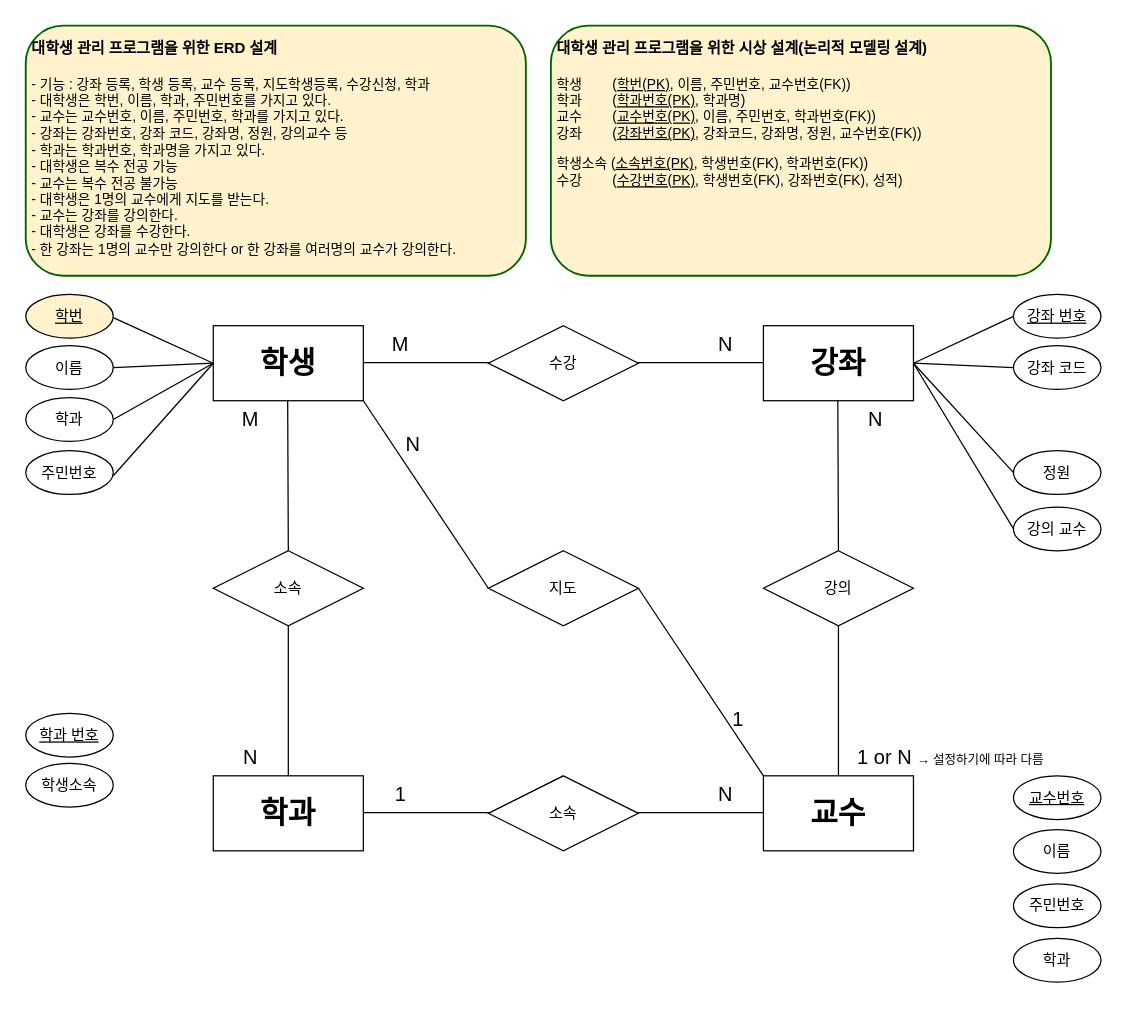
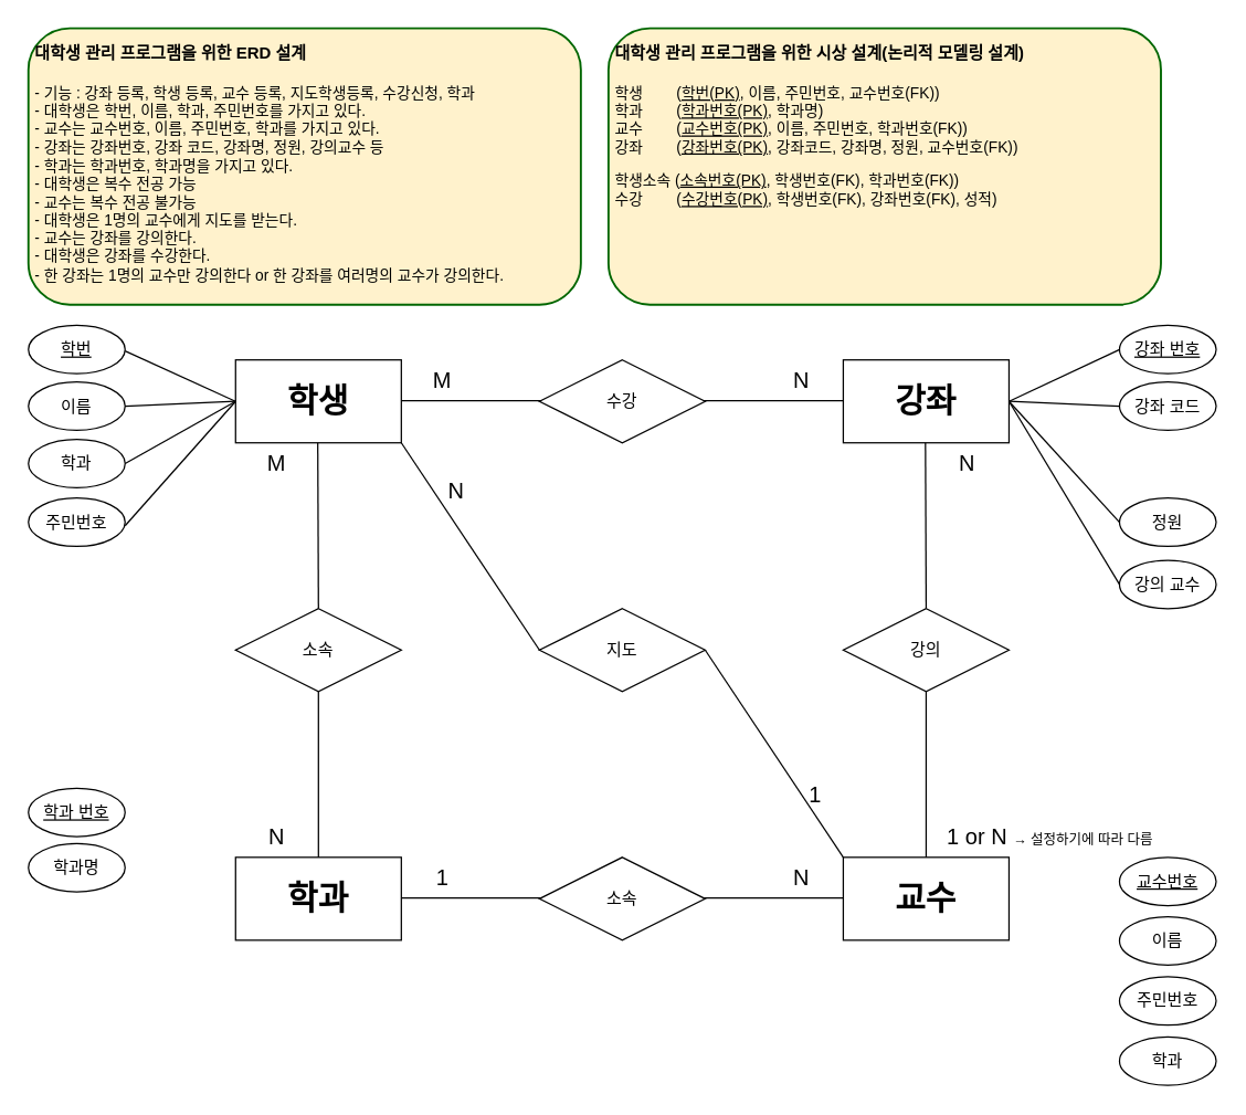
  <mxCell id="0" />
  <mxCell id="1" parent="0" />
  <mxCell id="2" value="" style="rounded=0;whiteSpace=wrap;html=1;" parent="1" vertex="1"><mxGeometry x="170" y="260" width="120" height="60" as="geometry" /></mxCell>
  <mxCell id="3" value="" style="rounded=0;whiteSpace=wrap;html=1;" parent="1" vertex="1"><mxGeometry x="610" y="260" width="120" height="60" as="geometry" /></mxCell>
  <mxCell id="4" value="" style="rounded=0;whiteSpace=wrap;html=1;" parent="1" vertex="1"><mxGeometry x="170" y="620" width="120" height="60" as="geometry" /></mxCell>
  <mxCell id="5" value="" style="rounded=0;whiteSpace=wrap;html=1;" parent="1" vertex="1"><mxGeometry x="610" y="620" width="120" height="60" as="geometry" /></mxCell>
  <mxCell id="6" value="" style="endArrow=none;html=1;rounded=0;exitX=0.5;exitY=0;exitDx=0;exitDy=0;entryX=0.5;entryY=1;entryDx=0;entryDy=0;" parent="1" source="4" target="41" edge="1"><mxGeometry width="50" height="50" relative="1" as="geometry"><mxPoint x="229.5" y="600" as="sourcePoint" /><mxPoint x="229.5" y="510" as="targetPoint" /></mxGeometry></mxCell>
  <mxCell id="7" value="" style="endArrow=none;html=1;rounded=0;exitX=0.5;exitY=0;exitDx=0;exitDy=0;" parent="1" source="41" edge="1"><mxGeometry width="50" height="50" relative="1" as="geometry"><mxPoint x="230" y="430" as="sourcePoint" /><mxPoint x="229.5" y="320" as="targetPoint" /></mxGeometry></mxCell>
  <mxCell id="8" value="" style="endArrow=none;html=1;rounded=0;exitX=0.5;exitY=0;exitDx=0;exitDy=0;" parent="1" source="42" edge="1"><mxGeometry width="50" height="50" relative="1" as="geometry"><mxPoint x="670" y="430" as="sourcePoint" /><mxPoint x="669.5" y="320" as="targetPoint" /></mxGeometry></mxCell>
  <mxCell id="9" value="" style="endArrow=none;html=1;rounded=0;exitX=0.5;exitY=0;exitDx=0;exitDy=0;entryX=0.5;entryY=1;entryDx=0;entryDy=0;" parent="1" target="42" edge="1"><mxGeometry width="50" height="50" relative="1" as="geometry"><mxPoint x="670" y="620" as="sourcePoint" /><mxPoint x="669.5" y="510" as="targetPoint" /></mxGeometry></mxCell>
  <mxCell id="10" value="" style="endArrow=none;html=1;rounded=0;exitX=0.5;exitY=0;exitDx=0;exitDy=0;" parent="1" edge="1"><mxGeometry width="50" height="50" relative="1" as="geometry"><mxPoint x="290" y="649.5" as="sourcePoint" /><mxPoint x="410" y="649.5" as="targetPoint" /></mxGeometry></mxCell>
  <mxCell id="11" value="" style="endArrow=none;html=1;rounded=0;exitX=0.5;exitY=0;exitDx=0;exitDy=0;" parent="1" edge="1"><mxGeometry width="50" height="50" relative="1" as="geometry"><mxPoint x="490" y="649.5" as="sourcePoint" /><mxPoint x="610" y="649.5" as="targetPoint" /></mxGeometry></mxCell>
  <mxCell id="12" value="" style="endArrow=none;html=1;rounded=0;exitX=0.5;exitY=0;exitDx=0;exitDy=0;" parent="1" edge="1"><mxGeometry width="50" height="50" relative="1" as="geometry"><mxPoint x="290" y="289.5" as="sourcePoint" /><mxPoint x="410" y="289.5" as="targetPoint" /></mxGeometry></mxCell>
  <mxCell id="13" value="" style="endArrow=none;html=1;rounded=0;exitX=0.5;exitY=0;exitDx=0;exitDy=0;" parent="1" edge="1"><mxGeometry width="50" height="50" relative="1" as="geometry"><mxPoint x="490" y="289.5" as="sourcePoint" /><mxPoint x="610" y="289.5" as="targetPoint" /></mxGeometry></mxCell>
  <mxCell id="14" value="" style="endArrow=none;html=1;rounded=0;exitX=0;exitY=0.5;exitDx=0;exitDy=0;entryX=1;entryY=1;entryDx=0;entryDy=0;" parent="1" source="43" target="2" edge="1"><mxGeometry width="50" height="50" relative="1" as="geometry"><mxPoint x="430" y="450" as="sourcePoint" /><mxPoint x="239.5" y="330" as="targetPoint" /></mxGeometry></mxCell>
  <mxCell id="15" value="" style="endArrow=none;html=1;rounded=0;exitX=0;exitY=0;exitDx=0;exitDy=0;entryX=1;entryY=0.5;entryDx=0;entryDy=0;" parent="1" target="43" edge="1"><mxGeometry width="50" height="50" relative="1" as="geometry"><mxPoint x="610" y="620" as="sourcePoint" /><mxPoint x="470" y="490" as="targetPoint" /></mxGeometry></mxCell>
  <mxCell id="16" value="&lt;font style=&quot;font-size: 24px;&quot;&gt;&lt;b&gt;학생&lt;/b&gt;&lt;/font&gt;" style="text;html=1;strokeColor=none;fillColor=none;align=center;verticalAlign=middle;whiteSpace=wrap;rounded=0;" parent="1" vertex="1"><mxGeometry x="170" y="260" width="120" height="60" as="geometry" /></mxCell>
  <mxCell id="17" value="&lt;font style=&quot;font-size: 24px;&quot;&gt;&lt;b&gt;강좌&lt;/b&gt;&lt;/font&gt;" style="text;html=1;strokeColor=none;fillColor=none;align=center;verticalAlign=middle;whiteSpace=wrap;rounded=0;" parent="1" vertex="1"><mxGeometry x="610" y="260" width="120" height="60" as="geometry" /></mxCell>
  <mxCell id="18" value="&lt;font style=&quot;font-size: 24px;&quot;&gt;&lt;b&gt;교수&lt;/b&gt;&lt;/font&gt;" style="text;html=1;strokeColor=none;fillColor=none;align=center;verticalAlign=middle;whiteSpace=wrap;rounded=0;" parent="1" vertex="1"><mxGeometry x="610" y="620" width="120" height="60" as="geometry" /></mxCell>
  <mxCell id="19" value="&lt;span style=&quot;font-size: 24px;&quot;&gt;&lt;b&gt;학과&lt;/b&gt;&lt;/span&gt;" style="text;html=1;strokeColor=none;fillColor=none;align=center;verticalAlign=middle;whiteSpace=wrap;rounded=0;" parent="1" vertex="1"><mxGeometry x="170" y="620" width="120" height="60" as="geometry" /></mxCell>
  <mxCell id="20" value="M" style="text;html=1;strokeColor=none;fillColor=none;align=center;verticalAlign=middle;whiteSpace=wrap;rounded=0;fontSize=16;" parent="1" vertex="1"><mxGeometry x="170" y="320" width="60" height="30" as="geometry" /></mxCell>
  <mxCell id="21" value="M" style="text;html=1;strokeColor=none;fillColor=none;align=center;verticalAlign=middle;whiteSpace=wrap;rounded=0;fontSize=16;" parent="1" vertex="1"><mxGeometry x="290" y="260" width="60" height="30" as="geometry" /></mxCell>
  <mxCell id="22" value="N" style="text;html=1;strokeColor=none;fillColor=none;align=center;verticalAlign=middle;whiteSpace=wrap;rounded=0;fontSize=16;" parent="1" vertex="1"><mxGeometry x="550" y="260" width="60" height="30" as="geometry" /></mxCell>
  <mxCell id="23" value="N" style="text;html=1;strokeColor=none;fillColor=none;align=center;verticalAlign=middle;whiteSpace=wrap;rounded=0;fontSize=16;" parent="1" vertex="1"><mxGeometry x="670" y="320" width="60" height="30" as="geometry" /></mxCell>
  <mxCell id="24" value="1 or N &lt;font style=&quot;font-size: 10px;&quot;&gt;→ 설정하기에 따라 다름&lt;/font&gt;" style="text;html=1;strokeColor=none;fillColor=none;align=center;verticalAlign=middle;whiteSpace=wrap;rounded=0;fontSize=16;" parent="1" vertex="1"><mxGeometry x="670" y="590" width="180" height="30" as="geometry" /></mxCell>
  <mxCell id="25" value="N" style="text;html=1;strokeColor=none;fillColor=none;align=center;verticalAlign=middle;whiteSpace=wrap;rounded=0;fontSize=16;" parent="1" vertex="1"><mxGeometry x="550" y="620" width="60" height="30" as="geometry" /></mxCell>
  <mxCell id="26" value="1" style="text;html=1;strokeColor=none;fillColor=none;align=center;verticalAlign=middle;whiteSpace=wrap;rounded=0;fontSize=16;" parent="1" vertex="1"><mxGeometry x="290" y="620" width="60" height="30" as="geometry" /></mxCell>
  <mxCell id="27" value="N" style="text;html=1;strokeColor=none;fillColor=none;align=center;verticalAlign=middle;whiteSpace=wrap;rounded=0;fontSize=16;" parent="1" vertex="1"><mxGeometry x="170" y="590" width="60" height="30" as="geometry" /></mxCell>
  <mxCell id="28" value="N" style="text;html=1;strokeColor=none;fillColor=none;align=center;verticalAlign=middle;whiteSpace=wrap;rounded=0;fontSize=16;" parent="1" vertex="1"><mxGeometry x="300" y="340" width="60" height="30" as="geometry" /></mxCell>
  <mxCell id="29" value="1" style="text;html=1;strokeColor=none;fillColor=none;align=center;verticalAlign=middle;whiteSpace=wrap;rounded=0;fontSize=16;" parent="1" vertex="1"><mxGeometry x="560" y="560" width="60" height="30" as="geometry" /></mxCell>
  <mxCell id="30" value="&lt;h1&gt;&lt;font style=&quot;font-size: 12px;&quot; color=&quot;#000000&quot;&gt;대학생 관리 프로그램을 위한 ERD 설계&lt;/font&gt;&lt;/h1&gt;&lt;div style=&quot;font-size: 9px;&quot;&gt;&lt;font style=&quot;font-size: 11px;&quot; color=&quot;#000000&quot;&gt;- 기능 : 강좌 등록, 학생 등록, 교수 등록, 지도학생등록, 수강신청, 학과&lt;/font&gt;&lt;/div&gt;&lt;div style=&quot;font-size: 9px;&quot;&gt;&lt;font style=&quot;font-size: 11px;&quot; color=&quot;#000000&quot;&gt;- 대학생은 학번, 이름, 학과, 주민번호를 가지고 있다.&lt;/font&gt;&lt;/div&gt;&lt;div style=&quot;&quot;&gt;&lt;font style=&quot;font-size: 11px;&quot; color=&quot;#000000&quot;&gt;- 교수는 교수번호, 이름, 주민번호, 학과를 가지고 있다.&lt;/font&gt;&lt;/div&gt;&lt;div style=&quot;&quot;&gt;&lt;font style=&quot;font-size: 11px;&quot; color=&quot;#000000&quot;&gt;- 강좌는 강좌번호, 강좌 코드, 강좌명, 정원, 강의교수 등&lt;/font&gt;&lt;/div&gt;&lt;div style=&quot;&quot;&gt;&lt;font style=&quot;font-size: 11px;&quot; color=&quot;#000000&quot;&gt;- 학과는 학과번호, 학과명을 가지고 있다.&lt;/font&gt;&lt;/div&gt;&lt;div style=&quot;&quot;&gt;&lt;font style=&quot;font-size: 11px;&quot; color=&quot;#000000&quot;&gt;- 대학생은 복수 전공 가능&lt;/font&gt;&lt;/div&gt;&lt;div style=&quot;&quot;&gt;&lt;font style=&quot;font-size: 11px;&quot; color=&quot;#000000&quot;&gt;- 교수는 복수 전공 불가능&lt;/font&gt;&lt;/div&gt;&lt;div style=&quot;&quot;&gt;&lt;font style=&quot;font-size: 11px;&quot; color=&quot;#000000&quot;&gt;- 대학생은 1명의 교수에게 지도를 받는다.&lt;/font&gt;&lt;/div&gt;&lt;div style=&quot;&quot;&gt;&lt;font style=&quot;font-size: 11px;&quot; color=&quot;#000000&quot;&gt;- 교수는 강좌를 강의한다.&lt;/font&gt;&lt;/div&gt;&lt;div style=&quot;&quot;&gt;&lt;font style=&quot;font-size: 11px;&quot; color=&quot;#000000&quot;&gt;- 대학생은 강좌를 수강한다.&lt;/font&gt;&lt;/div&gt;&lt;div style=&quot;&quot;&gt;&lt;font style=&quot;font-size: 11px;&quot; color=&quot;#000000&quot;&gt;- 한 강좌는 1명의 교수만 강의한다 or 한 강좌를 여러명의 교수가 강의한다.&amp;nbsp;&lt;/font&gt;&lt;/div&gt;" style="text;html=1;strokeColor=#006600;fillColor=#fff2cc;spacing=5;spacingTop=-20;whiteSpace=wrap;overflow=hidden;rounded=1;fontSize=10;strokeWidth=1.5;perimeterSpacing=0;shadow=0;sketch=0;glass=0;" parent="1" vertex="1"><mxGeometry x="20" y="20" width="400" height="200" as="geometry" /></mxCell>
- <mxCell id="31" value="학번" style="ellipse;whiteSpace=wrap;html=1;align=center;fontStyle=4;fillColor=#fff2cc;" parent="1" vertex="1"><mxGeometry x="20" y="235" width="70" height="35" as="geometry" /></mxCell>
+ <mxCell id="31" value="학번" style="ellipse;whiteSpace=wrap;html=1;align=center;fontStyle=4;" parent="1" vertex="1"><mxGeometry x="20" y="235" width="70" height="35" as="geometry" /></mxCell>
  <mxCell id="32" value="이름" style="ellipse;whiteSpace=wrap;html=1;align=center;fontStyle=0;" parent="1" vertex="1"><mxGeometry x="20" y="276" width="70" height="35" as="geometry" /></mxCell>
  <mxCell id="33" value="학과" style="ellipse;whiteSpace=wrap;html=1;align=center;fontStyle=0;" parent="1" vertex="1"><mxGeometry x="20" y="317.5" width="70" height="35" as="geometry" /></mxCell>
  <mxCell id="34" value="주민번호" style="ellipse;whiteSpace=wrap;html=1;align=center;fontStyle=0;" parent="1" vertex="1"><mxGeometry x="20" y="360" width="70" height="35" as="geometry" /></mxCell>
  <mxCell id="35" value="" style="endArrow=none;html=1;rounded=0;entryX=0;entryY=0.5;entryDx=0;entryDy=0;" parent="1" target="16" edge="1"><mxGeometry width="50" height="50" relative="1" as="geometry"><mxPoint x="90" y="380" as="sourcePoint" /><mxPoint x="140" y="330" as="targetPoint" /></mxGeometry></mxCell>
  <mxCell id="36" value="" style="endArrow=none;html=1;rounded=0;entryX=0;entryY=0.5;entryDx=0;entryDy=0;" parent="1" target="16" edge="1"><mxGeometry width="50" height="50" relative="1" as="geometry"><mxPoint x="90" y="335" as="sourcePoint" /><mxPoint x="170" y="245" as="targetPoint" /></mxGeometry></mxCell>
  <mxCell id="37" value="" style="endArrow=none;html=1;rounded=0;entryX=0;entryY=0.5;entryDx=0;entryDy=0;exitX=1;exitY=0.5;exitDx=0;exitDy=0;" parent="1" source="32" target="16" edge="1"><mxGeometry width="50" height="50" relative="1" as="geometry"><mxPoint x="80" y="305" as="sourcePoint" /><mxPoint x="160" y="260" as="targetPoint" /></mxGeometry></mxCell>
  <mxCell id="38" value="" style="endArrow=none;html=1;rounded=0;entryX=0;entryY=0.5;entryDx=0;entryDy=0;exitX=1;exitY=0.5;exitDx=0;exitDy=0;" parent="1" target="16" edge="1"><mxGeometry width="50" height="50" relative="1" as="geometry"><mxPoint x="90" y="253.5" as="sourcePoint" /><mxPoint x="170" y="250" as="targetPoint" /></mxGeometry></mxCell>
  <mxCell id="39" value="수강" style="shape=rhombus;perimeter=rhombusPerimeter;whiteSpace=wrap;html=1;align=center;" parent="1" vertex="1"><mxGeometry x="390" y="260" width="120" height="60" as="geometry" /></mxCell>
  <mxCell id="40" value="소속" style="shape=rhombus;perimeter=rhombusPerimeter;whiteSpace=wrap;html=1;align=center;" parent="1" vertex="1"><mxGeometry x="390" y="620" width="120" height="60" as="geometry" /></mxCell>
  <mxCell id="41" value="소속" style="shape=rhombus;perimeter=rhombusPerimeter;whiteSpace=wrap;html=1;align=center;" parent="1" vertex="1"><mxGeometry x="170" y="440" width="120" height="60" as="geometry" /></mxCell>
  <mxCell id="42" value="강의" style="shape=rhombus;perimeter=rhombusPerimeter;whiteSpace=wrap;html=1;align=center;" parent="1" vertex="1"><mxGeometry x="610" y="440" width="120" height="60" as="geometry" /></mxCell>
  <mxCell id="43" value="지도" style="shape=rhombus;perimeter=rhombusPerimeter;whiteSpace=wrap;html=1;align=center;" parent="1" vertex="1"><mxGeometry x="390" y="440" width="120" height="60" as="geometry" /></mxCell>
  <mxCell id="44" value="강좌 번호" style="ellipse;whiteSpace=wrap;html=1;align=center;fontStyle=4;" parent="1" vertex="1"><mxGeometry x="810" y="235" width="70" height="35" as="geometry" /></mxCell>
  <mxCell id="45" value="강좌 코드" style="ellipse;whiteSpace=wrap;html=1;align=center;fontStyle=0;" parent="1" vertex="1"><mxGeometry x="810" y="276" width="70" height="35" as="geometry" /></mxCell>
  <mxCell id="46" value="강의 교수" style="ellipse;whiteSpace=wrap;html=1;align=center;fontStyle=0;" parent="1" vertex="1"><mxGeometry x="810" y="405" width="70" height="35" as="geometry" /></mxCell>
  <mxCell id="47" value="정원" style="ellipse;whiteSpace=wrap;html=1;align=center;fontStyle=0;" parent="1" vertex="1"><mxGeometry x="810" y="360" width="70" height="35" as="geometry" /></mxCell>
  <mxCell id="48" value="교수번호" style="ellipse;whiteSpace=wrap;html=1;align=center;fontStyle=4;" parent="1" vertex="1"><mxGeometry x="810" y="620" width="70" height="35" as="geometry" /></mxCell>
  <mxCell id="49" value="학과 번호" style="ellipse;whiteSpace=wrap;html=1;align=center;fontStyle=4;" parent="1" vertex="1"><mxGeometry x="20" y="570" width="70" height="35" as="geometry" /></mxCell>
  <mxCell id="50" value="&lt;h1&gt;&lt;font style=&quot;font-size: 12px;&quot; color=&quot;#000000&quot;&gt;대학생 관리 프로그램을 위한 시상 설계(논리적 모델링 설계)&lt;/font&gt;&lt;/h1&gt;&lt;div style=&quot;font-size: 9px;&quot;&gt;&lt;font style=&quot;font-size: 11px;&quot; color=&quot;#000000&quot;&gt;학생&amp;nbsp; &amp;nbsp; &amp;nbsp; &amp;nbsp; (&lt;u&gt;학번(PK)&lt;/u&gt;, 이름, 주민번호, 교수번호(FK))&lt;/font&gt;&lt;/div&gt;&lt;div style=&quot;font-size: 9px;&quot;&gt;&lt;span style=&quot;color: rgb(0, 0, 0); font-size: 11px;&quot;&gt;학과&amp;nbsp; &amp;nbsp; &amp;nbsp; &amp;nbsp; (&lt;/span&gt;&lt;u style=&quot;color: rgb(0, 0, 0); font-size: 11px;&quot;&gt;학과번호(PK)&lt;/u&gt;&lt;span style=&quot;color: rgb(0, 0, 0); font-size: 11px;&quot;&gt;, 학과명)&lt;/span&gt;&lt;font style=&quot;font-size: 11px;&quot; color=&quot;#000000&quot;&gt;&lt;br&gt;&lt;/font&gt;&lt;/div&gt;&lt;div style=&quot;font-size: 9px;&quot;&gt;&lt;font style=&quot;font-size: 11px;&quot; color=&quot;#000000&quot;&gt;교수&amp;nbsp; &amp;nbsp; &amp;nbsp; &amp;nbsp; (&lt;u&gt;교수번호(PK)&lt;/u&gt;, 이름, 주민번호, 학과번호(FK))&lt;/font&gt;&lt;/div&gt;&lt;div style=&quot;font-size: 9px;&quot;&gt;&lt;font style=&quot;font-size: 11px;&quot; color=&quot;#000000&quot;&gt;강좌&amp;nbsp; &amp;nbsp; &amp;nbsp; &amp;nbsp; (&lt;u&gt;강좌번호(PK)&lt;/u&gt;, 강좌코드, 강좌명, 정원, 교수번호(FK))&lt;/font&gt;&lt;/div&gt;&lt;div style=&quot;font-size: 9px;&quot;&gt;&lt;br&gt;&lt;/div&gt;&lt;div style=&quot;font-size: 9px;&quot;&gt;&lt;font style=&quot;font-size: 11px;&quot; color=&quot;#000000&quot;&gt;학생소속 (&lt;u&gt;소속번호(PK)&lt;/u&gt;, 학생번호(FK), 학과번호(FK))&lt;/font&gt;&lt;/div&gt;&lt;div style=&quot;font-size: 9px;&quot;&gt;&lt;font style=&quot;font-size: 11px;&quot; color=&quot;#000000&quot;&gt;수강&amp;nbsp; &amp;nbsp; &amp;nbsp; &amp;nbsp; (&lt;u&gt;수강번호(PK)&lt;/u&gt;, 학생번호(FK), 강좌번호(FK), 성적)&lt;/font&gt;&lt;/div&gt;&lt;div style=&quot;font-size: 9px;&quot;&gt;&lt;br&gt;&lt;/div&gt;" style="text;html=1;strokeColor=#006600;fillColor=#fff2cc;spacing=5;spacingTop=-20;whiteSpace=wrap;overflow=hidden;rounded=1;fontSize=10;strokeWidth=1.5;perimeterSpacing=0;shadow=0;sketch=0;glass=0;" parent="1" vertex="1"><mxGeometry x="440" y="20" width="400" height="200" as="geometry" /></mxCell>
- <mxCell id="51" value="학생소속" style="ellipse;whiteSpace=wrap;html=1;align=center;fontStyle=0;" parent="1" vertex="1"><mxGeometry x="20" y="610" width="70" height="35" as="geometry" /></mxCell>
+ <mxCell id="51" value="학과명" style="ellipse;whiteSpace=wrap;html=1;align=center;fontStyle=0;" parent="1" vertex="1"><mxGeometry x="20" y="610" width="70" height="35" as="geometry" /></mxCell>
  <mxCell id="52" value="이름" style="ellipse;whiteSpace=wrap;html=1;align=center;fontStyle=0;" parent="1" vertex="1"><mxGeometry x="810" y="663" width="70" height="35" as="geometry" /></mxCell>
  <mxCell id="53" value="주민번호" style="ellipse;whiteSpace=wrap;html=1;align=center;fontStyle=0;" parent="1" vertex="1"><mxGeometry x="810" y="706.5" width="70" height="35" as="geometry" /></mxCell>
  <mxCell id="54" value="학과" style="ellipse;whiteSpace=wrap;html=1;align=center;fontStyle=0;" parent="1" vertex="1"><mxGeometry x="810" y="750" width="70" height="35" as="geometry" /></mxCell>
  <mxCell id="55" value="" style="endArrow=none;html=1;rounded=0;fontSize=11;exitX=1;exitY=0.5;exitDx=0;exitDy=0;entryX=0;entryY=0.5;entryDx=0;entryDy=0;" edge="1" parent="1" source="17" target="44"><mxGeometry width="50" height="50" relative="1" as="geometry"><mxPoint x="750" y="300" as="sourcePoint" /><mxPoint x="800" y="250" as="targetPoint" /></mxGeometry></mxCell>
  <mxCell id="56" value="" style="endArrow=none;html=1;rounded=0;fontSize=11;exitX=1;exitY=0.5;exitDx=0;exitDy=0;entryX=0;entryY=0.5;entryDx=0;entryDy=0;" edge="1" parent="1" source="17" target="45"><mxGeometry width="50" height="50" relative="1" as="geometry"><mxPoint x="740" y="307.5" as="sourcePoint" /><mxPoint x="820" y="270" as="targetPoint" /></mxGeometry></mxCell>
  <mxCell id="57" value="" style="endArrow=none;html=1;rounded=0;fontSize=11;exitX=1;exitY=0.5;exitDx=0;exitDy=0;entryX=0;entryY=0.5;entryDx=0;entryDy=0;" edge="1" parent="1" source="17" target="47"><mxGeometry width="50" height="50" relative="1" as="geometry"><mxPoint x="740" y="315" as="sourcePoint" /><mxPoint x="820" y="360" as="targetPoint" /></mxGeometry></mxCell>
  <mxCell id="58" value="" style="endArrow=none;html=1;rounded=0;fontSize=11;exitX=1;exitY=0.5;exitDx=0;exitDy=0;entryX=0;entryY=0.5;entryDx=0;entryDy=0;" edge="1" parent="1" source="17" target="46"><mxGeometry width="50" height="50" relative="1" as="geometry"><mxPoint x="740" y="320" as="sourcePoint" /><mxPoint x="820" y="407.5" as="targetPoint" /></mxGeometry></mxCell>
